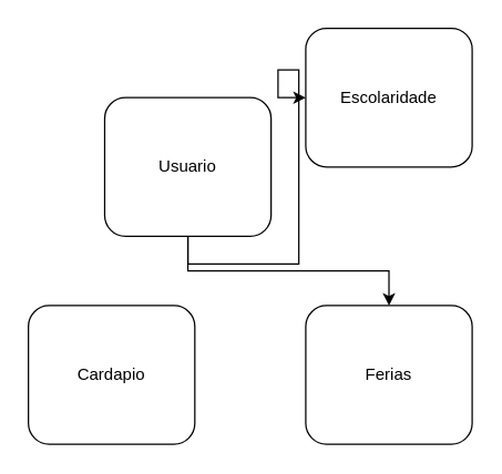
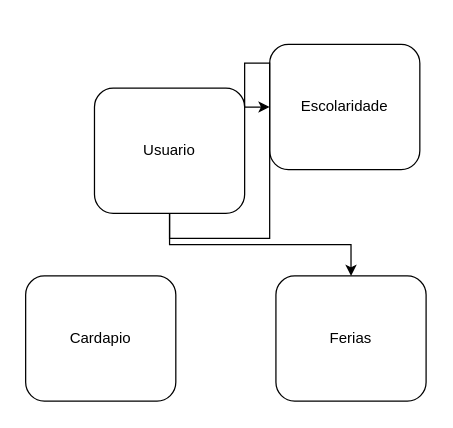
  <mxCell id="0" />
  <mxCell id="1" parent="0" />
  <mxCell id="2" value="Usuario" style="rounded=1;whiteSpace=wrap;html=1;" vertex="1" parent="1"><mxGeometry x="75" y="70" width="120" height="100" as="geometry" /></mxCell>
- <mxCell id="3" value="Escolaridade" style="rounded=1;whiteSpace=wrap;html=1;" vertex="1" parent="1"><mxGeometry x="220" y="20" width="120" height="100" as="geometry" /></mxCell>
+ <mxCell id="3" value="Escolaridade" style="rounded=1;whiteSpace=wrap;html=1;" vertex="1" parent="1"><mxGeometry x="215" y="35" width="120" height="100" as="geometry" /></mxCell>
  <mxCell id="4" value="Cardapio" style="rounded=1;whiteSpace=wrap;html=1;" vertex="1" parent="1"><mxGeometry x="20" y="220" width="120" height="100" as="geometry" /></mxCell>
  <mxCell id="5" value="Ferias" style="rounded=1;whiteSpace=wrap;html=1;" vertex="1" parent="1"><mxGeometry x="220" y="220" width="120" height="100" as="geometry" /></mxCell>
  <mxCell id="6" value="" style="edgeStyle=orthogonalEdgeStyle;rounded=0;orthogonalLoop=1;jettySize=auto;html=1;exitX=0.5;exitY=1;exitDx=0;exitDy=0;" edge="1" parent="1" source="2" target="3"><mxGeometry relative="1" as="geometry" /></mxCell>
  <mxCell id="7" value="" style="edgeStyle=orthogonalEdgeStyle;rounded=0;orthogonalLoop=1;jettySize=auto;html=1;exitX=0.5;exitY=1;exitDx=0;exitDy=0;" edge="1" parent="1" source="2" target="5"><mxGeometry relative="1" as="geometry" /></mxCell>
